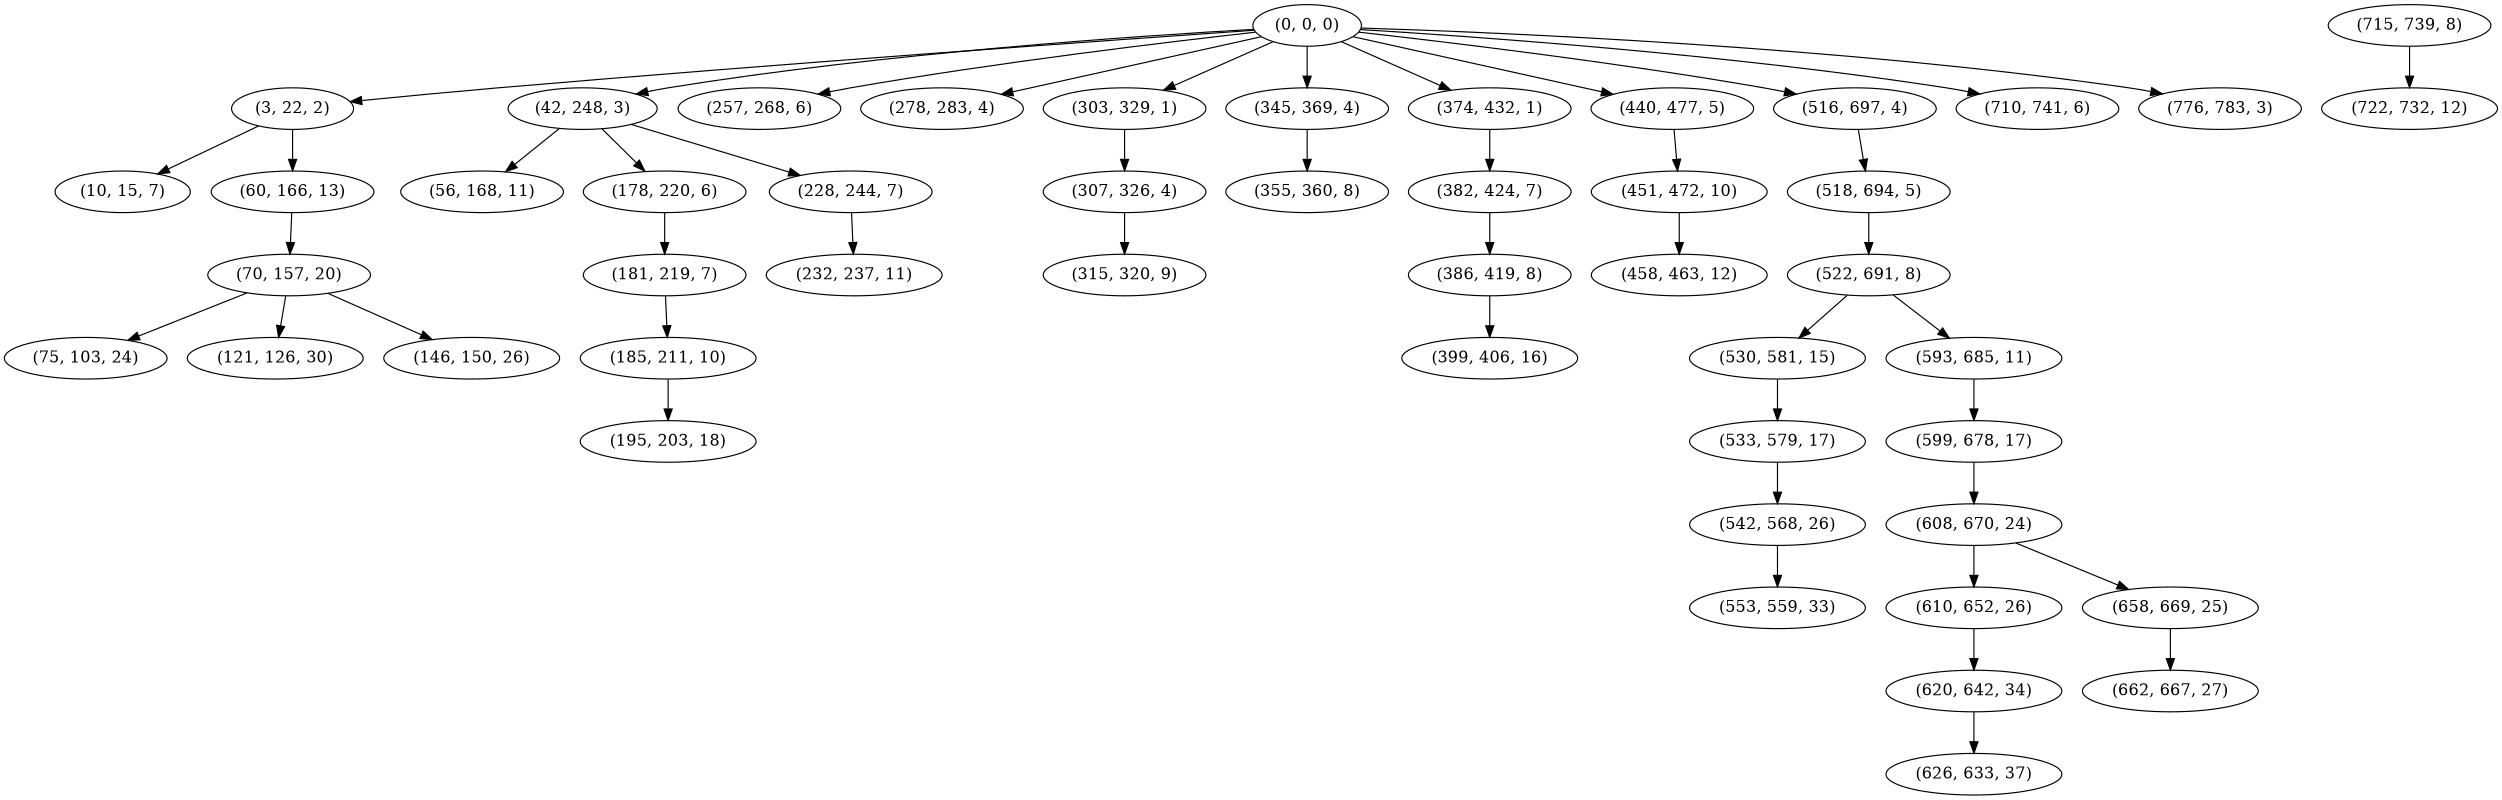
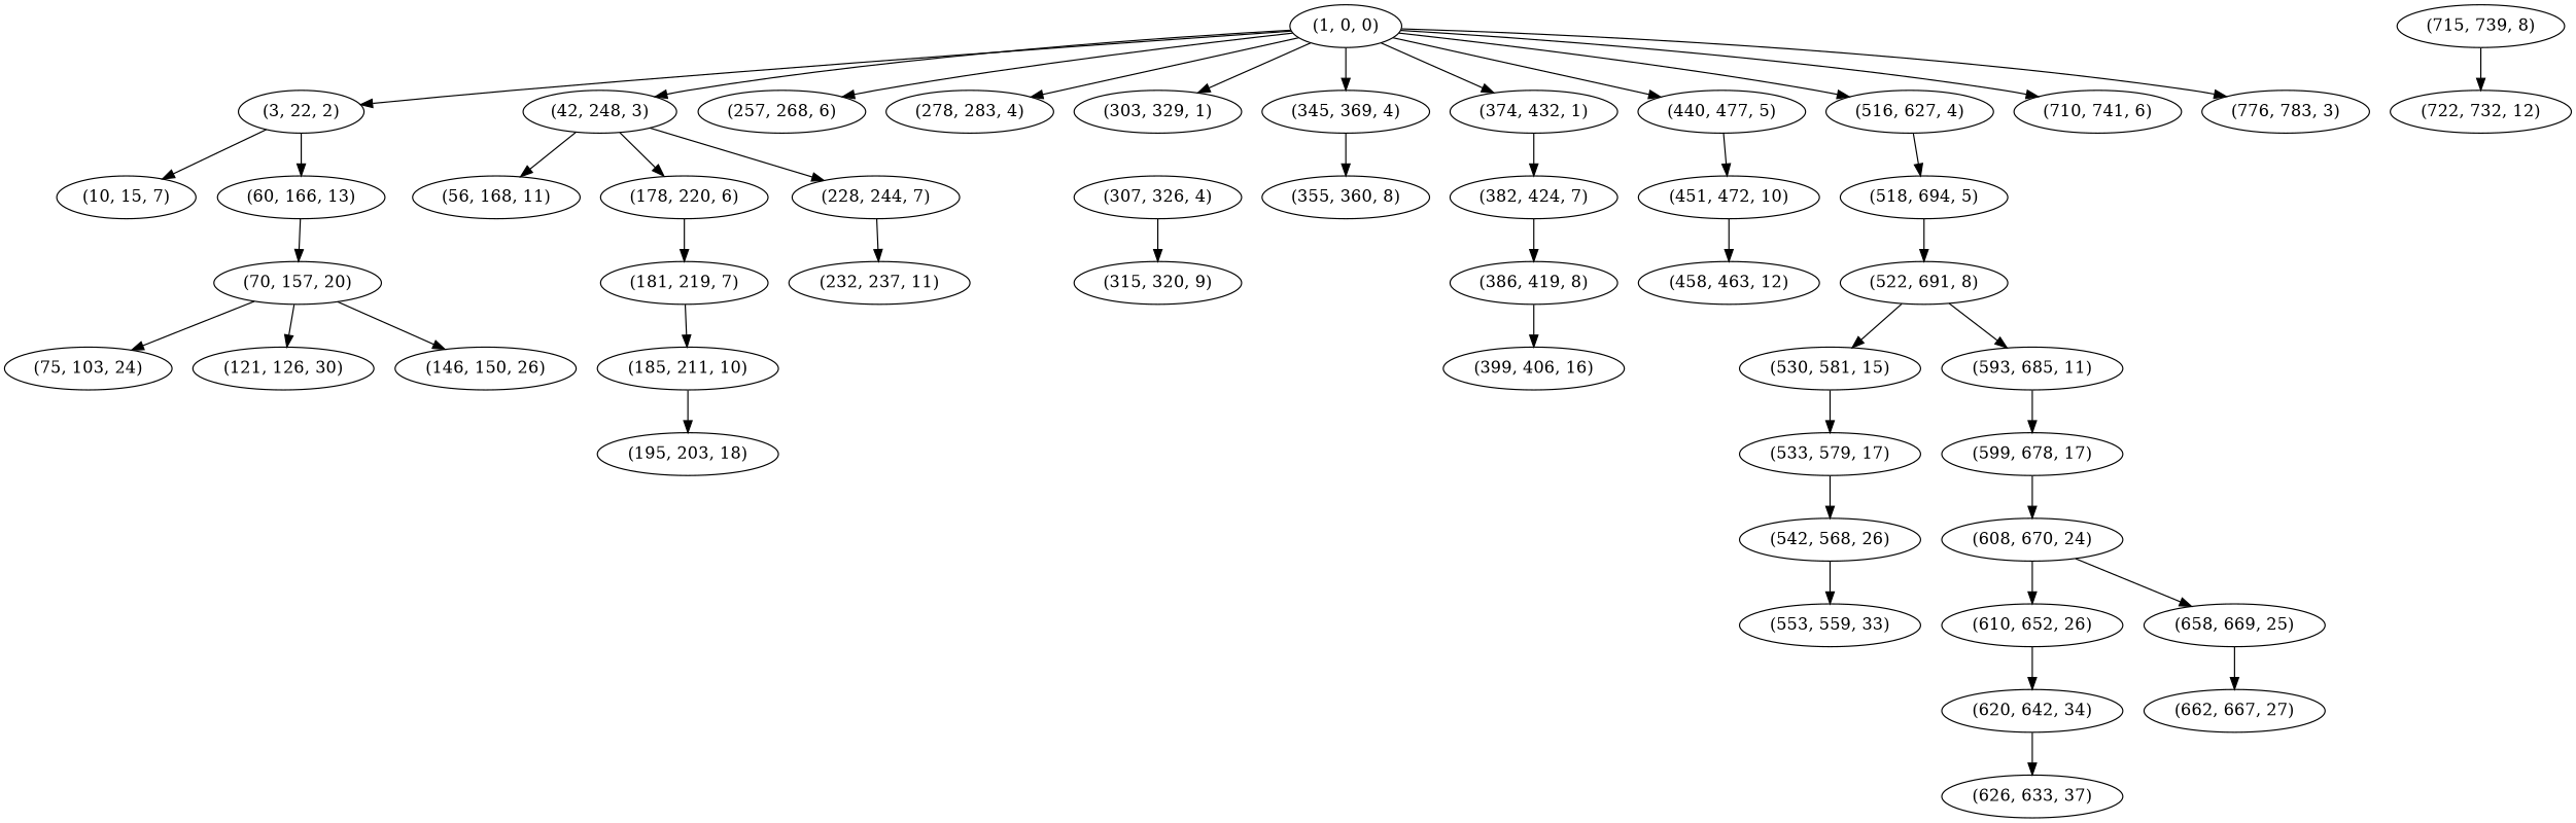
  digraph {
-   "(0, 0, 0)"
+   "(0, 0, 0)" [label="(1, 0, 0)"]
    "(3, 22, 2)"
    "(42, 248, 3)"
    "(257, 268, 6)"
    "(278, 283, 4)"
    "(303, 329, 1)"
    "(345, 369, 4)"
    "(374, 432, 1)"
    "(440, 477, 5)"
-   "(516, 697, 4)"
+   "(516, 697, 4)" [label="(516, 627, 4)"]
    "(710, 741, 6)"
    "(776, 783, 3)"
    "(10, 15, 7)"
    "(60, 166, 13)"
    "(56, 168, 11)"
    "(178, 220, 6)"
    "(228, 244, 7)"
    "(307, 326, 4)"
    "(355, 360, 8)"
    "(382, 424, 7)"
    "(451, 472, 10)"
    "(518, 694, 5)"
    "(181, 219, 7)"
    "(232, 237, 11)"
    "(70, 157, 20)"
    "(75, 103, 24)"
    "(121, 126, 30)"
    "(146, 150, 26)"
    "(185, 211, 10)"
    "(195, 203, 18)"
    "(315, 320, 9)"
    "(386, 419, 8)"
    "(399, 406, 16)"
    "(458, 463, 12)"
    "(522, 691, 8)"
    "(530, 581, 15)"
    "(593, 685, 11)"
    "(533, 579, 17)"
    "(599, 678, 17)"
    "(542, 568, 26)"
    "(553, 559, 33)"
    "(608, 670, 24)"
    "(610, 652, 26)"
    "(658, 669, 25)"
    "(620, 642, 34)"
    "(662, 667, 27)"
    "(626, 633, 37)"
    "(715, 739, 8)"
    "(722, 732, 12)"
    "(0, 0, 0)" -> "(3, 22, 2)"
    "(0, 0, 0)" -> "(42, 248, 3)"
    "(0, 0, 0)" -> "(257, 268, 6)"
    "(0, 0, 0)" -> "(278, 283, 4)"
    "(0, 0, 0)" -> "(303, 329, 1)"
    "(0, 0, 0)" -> "(345, 369, 4)"
    "(0, 0, 0)" -> "(374, 432, 1)"
    "(0, 0, 0)" -> "(440, 477, 5)"
    "(0, 0, 0)" -> "(516, 697, 4)"
    "(0, 0, 0)" -> "(710, 741, 6)"
    "(0, 0, 0)" -> "(776, 783, 3)"
    "(3, 22, 2)" -> "(10, 15, 7)"
    "(3, 22, 2)" -> "(60, 166, 13)"
    "(42, 248, 3)" -> "(56, 168, 11)"
    "(42, 248, 3)" -> "(178, 220, 6)"
    "(42, 248, 3)" -> "(228, 244, 7)"
-   "(303, 329, 1)" -> "(307, 326, 4)"
    "(345, 369, 4)" -> "(355, 360, 8)"
    "(374, 432, 1)" -> "(382, 424, 7)"
    "(440, 477, 5)" -> "(451, 472, 10)"
    "(516, 697, 4)" -> "(518, 694, 5)"
    "(60, 166, 13)" -> "(70, 157, 20)"
    "(178, 220, 6)" -> "(181, 219, 7)"
    "(228, 244, 7)" -> "(232, 237, 11)"
    "(307, 326, 4)" -> "(315, 320, 9)"
    "(382, 424, 7)" -> "(386, 419, 8)"
    "(451, 472, 10)" -> "(458, 463, 12)"
    "(518, 694, 5)" -> "(522, 691, 8)"
    "(181, 219, 7)" -> "(185, 211, 10)"
    "(70, 157, 20)" -> "(75, 103, 24)"
    "(70, 157, 20)" -> "(121, 126, 30)"
    "(70, 157, 20)" -> "(146, 150, 26)"
    "(185, 211, 10)" -> "(195, 203, 18)"
    "(386, 419, 8)" -> "(399, 406, 16)"
    "(522, 691, 8)" -> "(530, 581, 15)"
    "(522, 691, 8)" -> "(593, 685, 11)"
    "(530, 581, 15)" -> "(533, 579, 17)"
    "(593, 685, 11)" -> "(599, 678, 17)"
    "(533, 579, 17)" -> "(542, 568, 26)"
    "(599, 678, 17)" -> "(608, 670, 24)"
    "(542, 568, 26)" -> "(553, 559, 33)"
    "(608, 670, 24)" -> "(610, 652, 26)"
    "(608, 670, 24)" -> "(658, 669, 25)"
    "(610, 652, 26)" -> "(620, 642, 34)"
    "(658, 669, 25)" -> "(662, 667, 27)"
    "(620, 642, 34)" -> "(626, 633, 37)"
    "(715, 739, 8)" -> "(722, 732, 12)"
  }
